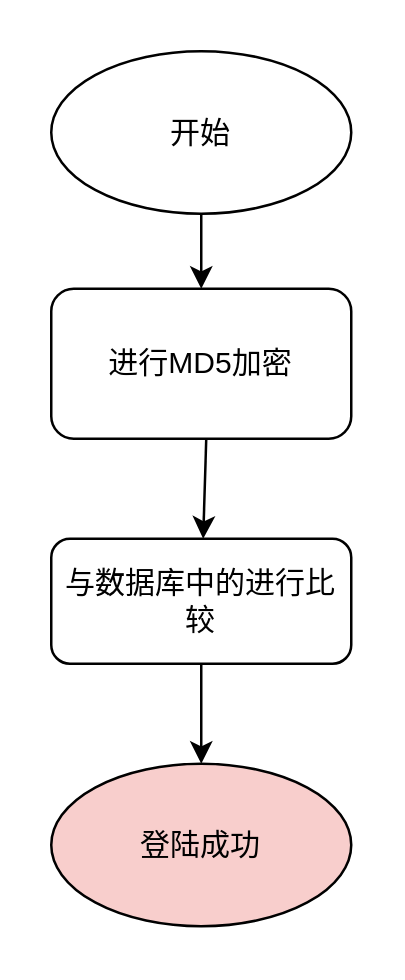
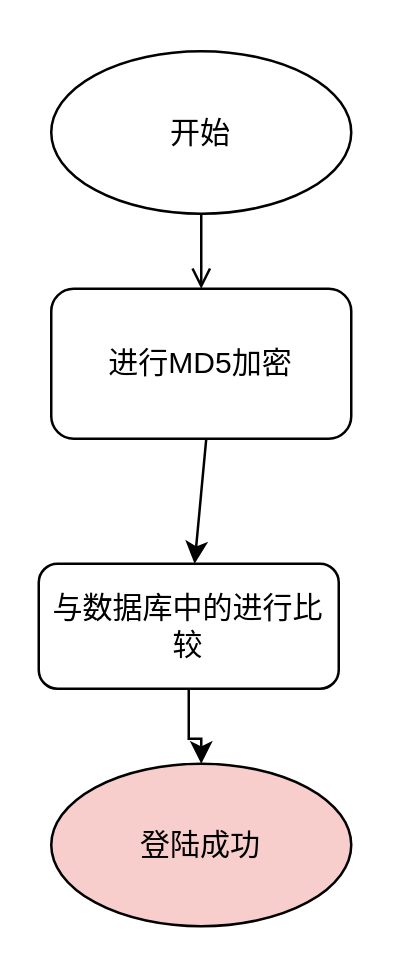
  <mxCell id="0" />
  <mxCell id="1" parent="0" />
  <mxCell id="2" value="开始" style="ellipse;whiteSpace=wrap;html=1;" vertex="1" parent="1"><mxGeometry x="20" y="20" width="120" height="65" as="geometry" /></mxCell>
  <mxCell id="3" value="进行MD5加密" style="rounded=1;whiteSpace=wrap;html=1;" vertex="1" parent="1"><mxGeometry x="20" y="115" width="120" height="60" as="geometry" /></mxCell>
  <mxCell id="4" value="" style="edgeStyle=orthogonalEdgeStyle;rounded=0;orthogonalLoop=1;jettySize=auto;html=1;" edge="1" parent="1" source="5" target="6"><mxGeometry relative="1" as="geometry" /></mxCell>
- <mxCell id="5" value="与数据库中的进行比较" style="rounded=1;whiteSpace=wrap;html=1;" vertex="1" parent="1"><mxGeometry x="20" y="215" width="120" height="50" as="geometry" /></mxCell>
+ <mxCell id="5" value="与数据库中的进行比较" style="rounded=1;whiteSpace=wrap;html=1;" vertex="1" parent="1"><mxGeometry x="15" y="225" width="120" height="50" as="geometry" /></mxCell>
  <mxCell id="6" value="登陆成功" style="ellipse;whiteSpace=wrap;html=1;fillColor=#f8cecc;" vertex="1" parent="1"><mxGeometry x="20" y="305" width="120" height="65" as="geometry" /></mxCell>
- <mxCell id="7" value="" style="endArrow=classic;html=1;rounded=0;entryX=0.5;entryY=0;entryDx=0;entryDy=0;exitX=0.5;exitY=1;exitDx=0;exitDy=0;" edge="1" parent="1" source="2" target="3"><mxGeometry width="50" height="50" relative="1" as="geometry"><mxPoint x="132" y="285" as="sourcePoint" /><mxPoint x="182" y="235" as="targetPoint" /></mxGeometry></mxCell>
+ <mxCell id="7" value="" style="endArrow=open;html=1;rounded=0;entryX=0.5;entryY=0;entryDx=0;entryDy=0;exitX=0.5;exitY=1;exitDx=0;exitDy=0;" edge="1" parent="1" source="2" target="3"><mxGeometry width="50" height="50" relative="1" as="geometry"><mxPoint x="132" y="285" as="sourcePoint" /><mxPoint x="182" y="235" as="targetPoint" /></mxGeometry></mxCell>
  <mxCell id="8" value="" style="endArrow=classic;html=1;rounded=0;" edge="1" parent="1" target="5"><mxGeometry width="50" height="50" relative="1" as="geometry"><mxPoint x="82" y="175" as="sourcePoint" /><mxPoint x="90" y="125" as="targetPoint" /></mxGeometry></mxCell>
